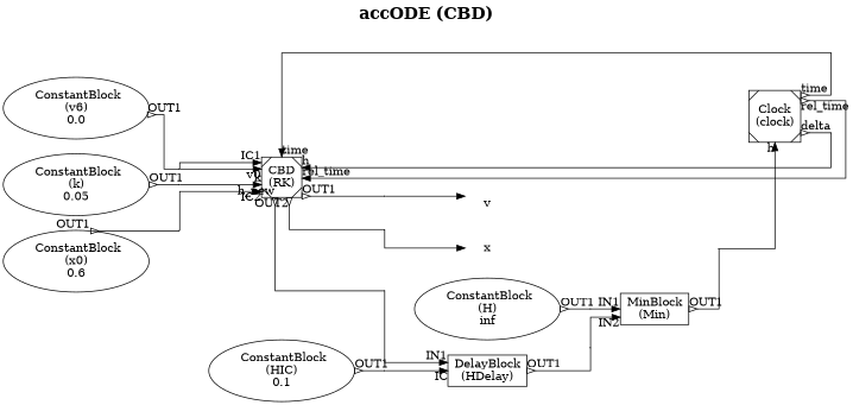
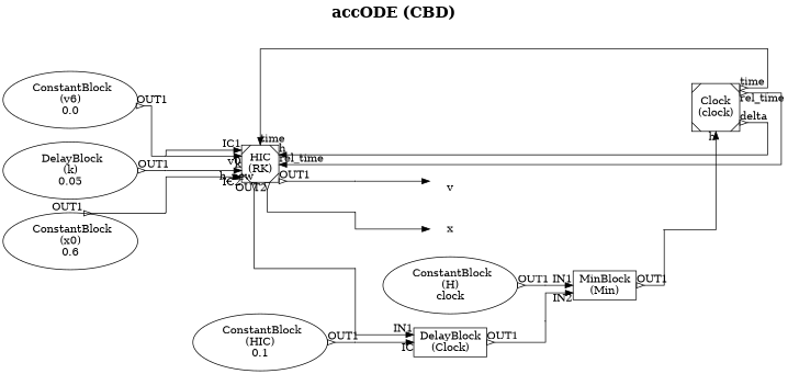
  digraph {
    fontsize=20
    label=<<B>accODE (CBD)</B>>
    labelloc=t
    rankdir=LR
    splines=ortho
    node [shape=point]
    edge [arrowhead=normal arrowtail=none dir=both]
    n1 [label=v shape=none]
    inter_220357072_OUT1 [height=0.01 width=0.01]
    n3 [label=x shape=none]
    inter_220357072_OUT2 [height=0.01 width=0.01]
-   n5 [label="CBD\n(RK)" shape=Msquare]
+   n5 [label="HIC\n(RK)" shape=Msquare]
    inter_220357072_h_new [height=0.01 width=0.01]
-   n7 [label="DelayBlock\n(HDelay)" shape=box]
+   n7 [label="DelayBlock\n(Clock)" shape=box]
    inter_221643728_OUT1 [height=0.01 width=0.01]
    inter_219372656_OUT1 [height=0.01 width=0.01]
    inter_219692784_time [height=0.01 width=0.01]
    inter_219692784_rel_time [height=0.01 width=0.01]
    inter_219692784_delta [height=0.01 width=0.01]
    inter_222825648_OUT1 [height=0.01 width=0.01]
    inter_221828560_OUT1 [height=0.01 width=0.01]
    n15 [label="Clock\n(clock)" shape=Msquare]
    inter_219365520_OUT1 [height=0.01 width=0.01]
    n17 [label=" ConstantBlock\n(HIC)\n0.1" shape=ellipse]
    inter_221918896_OUT1 [height=0.01 width=0.01]
    n19 [label="MinBlock\n(Min)" shape=box]
    n20 [label=" ConstantBlock\n(x0)\n0.6" shape=ellipse]
    n21 [label=" ConstantBlock\n(v6)\n0.0" shape=ellipse]
-   n22 [label=" ConstantBlock\n(k)\n0.05" shape=ellipse]
-   n23 [label=" ConstantBlock\n(H)\ninf" shape=ellipse]
+   n22 [label=" DelayBlock\n(k)\n0.05" shape=ellipse]
+   n23 [label=" ConstantBlock\n(H)\nclock" shape=ellipse]
    inter_221643376_OUT1 [height=0.01 width=0.01]
    inter_220357072_OUT1 -> n1
    inter_220357072_OUT2 -> n3
    n5 -> inter_220357072_OUT1 [arrowhead=none arrowtail=invempty taillabel=OUT1]
    n5 -> inter_220357072_OUT2 [arrowhead=none arrowtail=invempty taillabel=OUT2]
    n5 -> inter_220357072_h_new [arrowhead=none arrowtail=invempty taillabel=h_new]
    inter_220357072_h_new -> n7 [headlabel=IN1]
    n7 -> inter_221828560_OUT1 [arrowhead=none arrowtail=invempty taillabel=OUT1]
    inter_221643728_OUT1 -> n5 [headlabel=v0]
    inter_221643728_OUT1 -> n5 [headlabel=IC1]
    inter_219372656_OUT1 -> n5 [headlabel=k]
    inter_219692784_time -> n5 [headlabel=time]
    inter_219692784_rel_time -> n5 [headlabel=rel_time]
    inter_219692784_delta -> n5 [headlabel=h]
    inter_222825648_OUT1 -> n5 [headlabel=IC2]
    inter_221828560_OUT1 -> n19 [headlabel=IN2]
    n15 -> inter_219692784_time [arrowhead=none arrowtail=invempty taillabel=time]
    n15 -> inter_219692784_rel_time [arrowhead=none arrowtail=invempty taillabel=rel_time]
    n15 -> inter_219692784_delta [arrowhead=none arrowtail=invempty taillabel=delta]
    inter_219365520_OUT1 -> n15 [headlabel=h]
    n17 -> inter_221918896_OUT1 [arrowhead=none arrowtail=invempty taillabel=OUT1]
    inter_221918896_OUT1 -> n7 [headlabel=IC]
    n19 -> inter_219365520_OUT1 [arrowhead=none arrowtail=invempty taillabel=OUT1]
    n20 -> inter_222825648_OUT1 [arrowhead=none arrowtail=invempty taillabel=OUT1]
    n21 -> inter_221643728_OUT1 [arrowhead=none arrowtail=invempty taillabel=OUT1]
    n22 -> inter_219372656_OUT1 [arrowhead=none arrowtail=invempty taillabel=OUT1]
    n23 -> inter_221643376_OUT1 [arrowhead=none arrowtail=invempty taillabel=OUT1]
    inter_221643376_OUT1 -> n19 [headlabel=IN1]
  }
